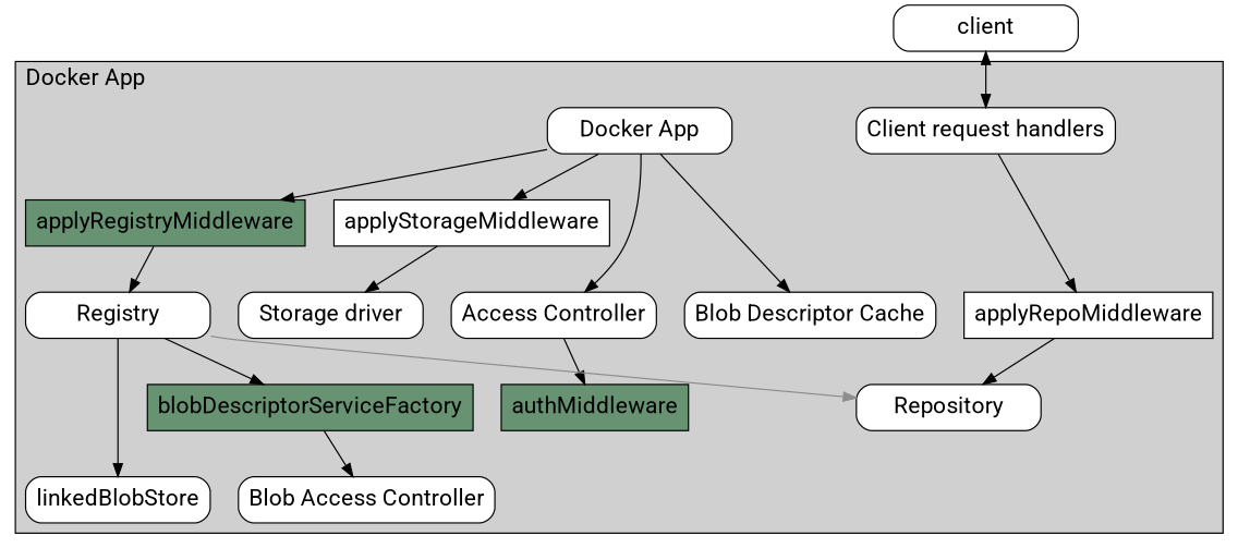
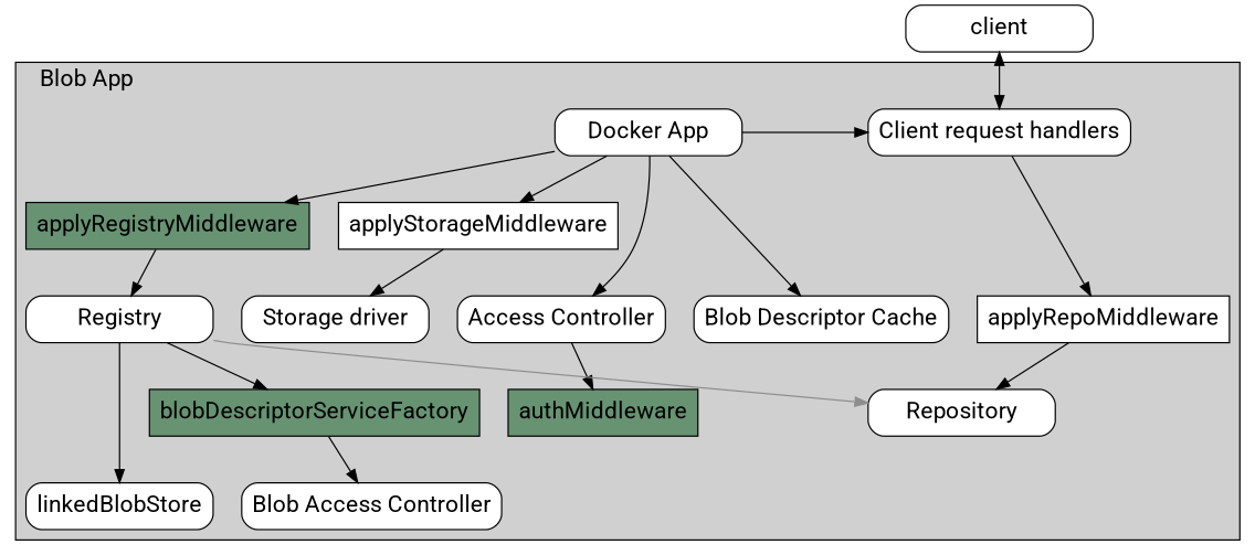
  strict digraph {
    compound=true
    fontname=Roboto
    nodesep=0.3
    ordering=out
    ranksep=0.5
    style=filled
    node [fillcolor="#ffffff" fontname=Roboto fontsize=18 shape=rectangle style="rounded,filled"]
    edge [fontname=Roboto]
    top [style=invis]
    n2 [label=client width=2]
    n3 [label="Docker App" width=2]
    n4 [label="Client request handlers" width=2]
    n5 [label="Access Controller" width=2]
    n6 [label="Blob Descriptor Cache" width=2]
    n7 [label="Storage driver" width=2]
    n8 [label=Registry width=2]
    n9 [label="Blob Access Controller" width=2]
    n10 [label=linkedBlobStore width=2]
    n11 [fillcolor="#679373" label=applyRegistryMiddleware style=filled width=2]
    n12 [label=applyStorageMiddleware style=filled width=2]
    n13 [label=applyRepoMiddleware style=filled width=2]
    n14 [label=Repository width=2]
    n15 [fillcolor="#679373" label=blobDescriptorServiceFactory style=filled width=2]
    n16 [fillcolor="#679373" label=authMiddleware style=filled width=2]
    subgraph sub_1 {
      rank=same
      top
      n2
    }
    subgraph cluster_2 {
      fillcolor="#d0d0d0"
      fontsize=18
-     label="Docker App"
+     label="Blob App"
      labeljust=l
      labelloc=t
      n11
      n12
      n13
      n14
      n15
      n16
      subgraph sub_3 {
        fillcolor="#d0d0d0"
        fontsize=18
        label="Docker App"
        labeljust=l
        labelloc=t
        rank=same
        n3
        n4
      }
      subgraph sub_4 {
        fillcolor="#d0d0d0"
        fontsize=18
        label="Docker App"
        labeljust=l
        labelloc=t
        rank=same
        n5
        n6
        n7
        n8
      }
      subgraph sub_5 {
        fillcolor="#d0d0d0"
        fontsize=18
        label="Docker App"
        labeljust=l
        labelloc=t
        rank=same
        n9
        n10
      }
    }
    top -> n3 [style=invis]
    n2 -> n4 [dir=both]
+   n3 -> n4
    n3 -> n5
    n3 -> n6
    n3 -> n11
    n3 -> n12
    n4 -> n13
    n5 -> n16
    n8 -> n10
    n8 -> n14 [color="#8d8d8d"]
    n8 -> n15
    n11 -> n8
    n12 -> n7
    n13 -> n14
    n15 -> n9
  }
